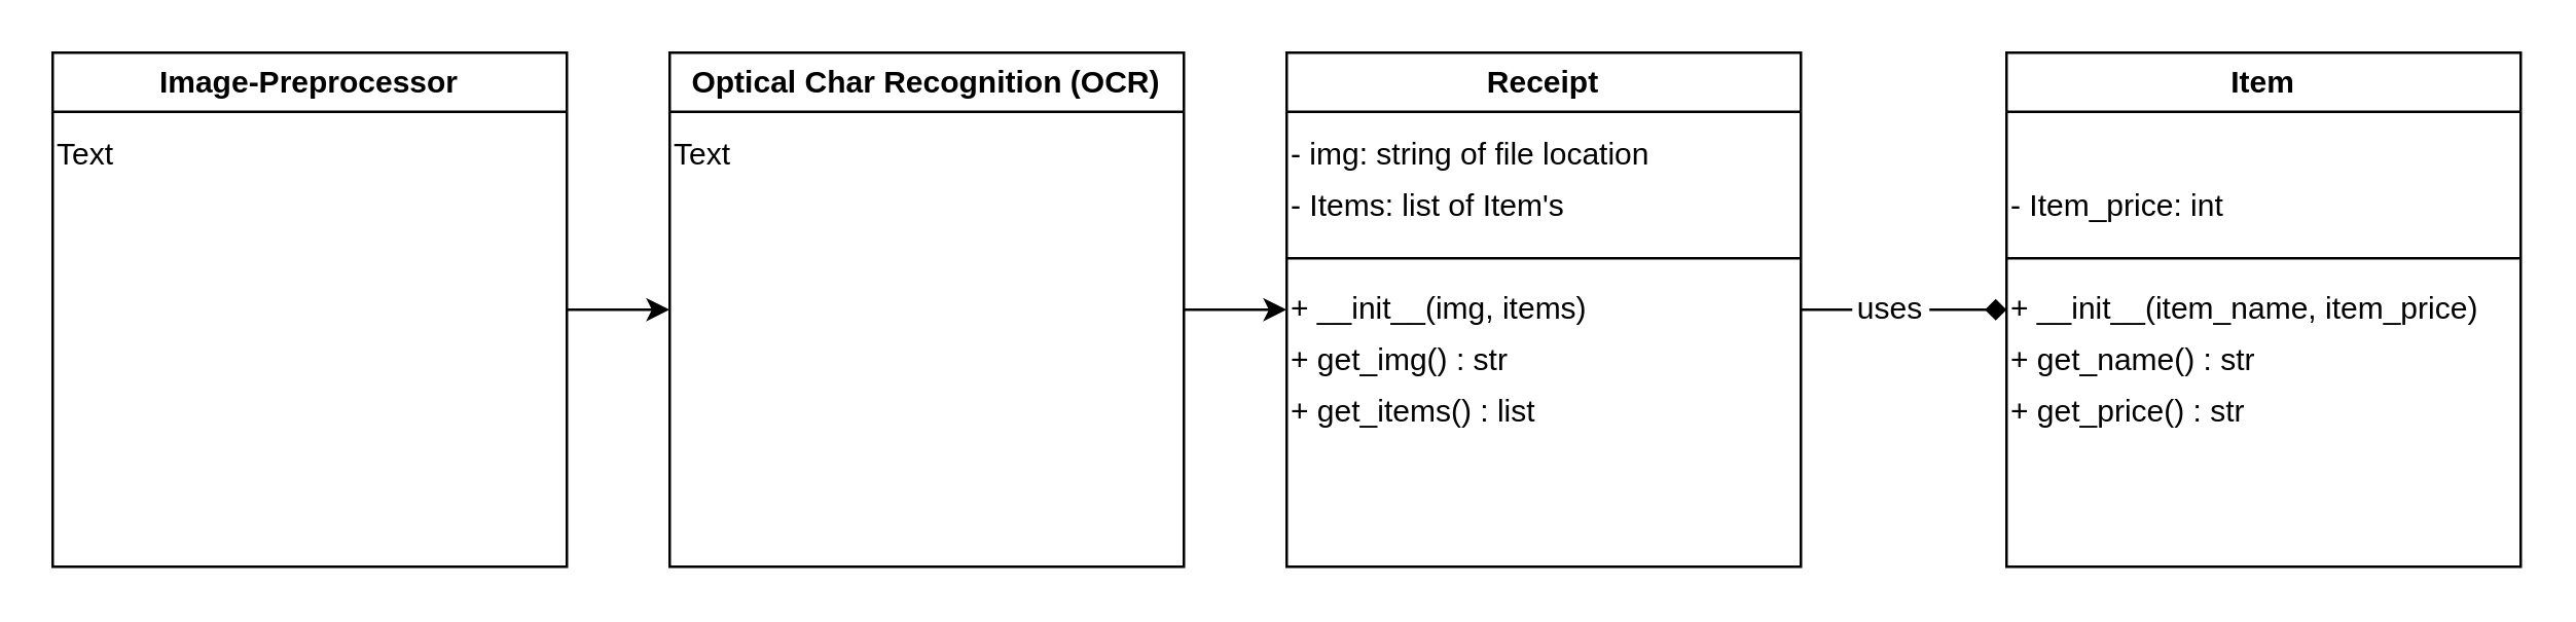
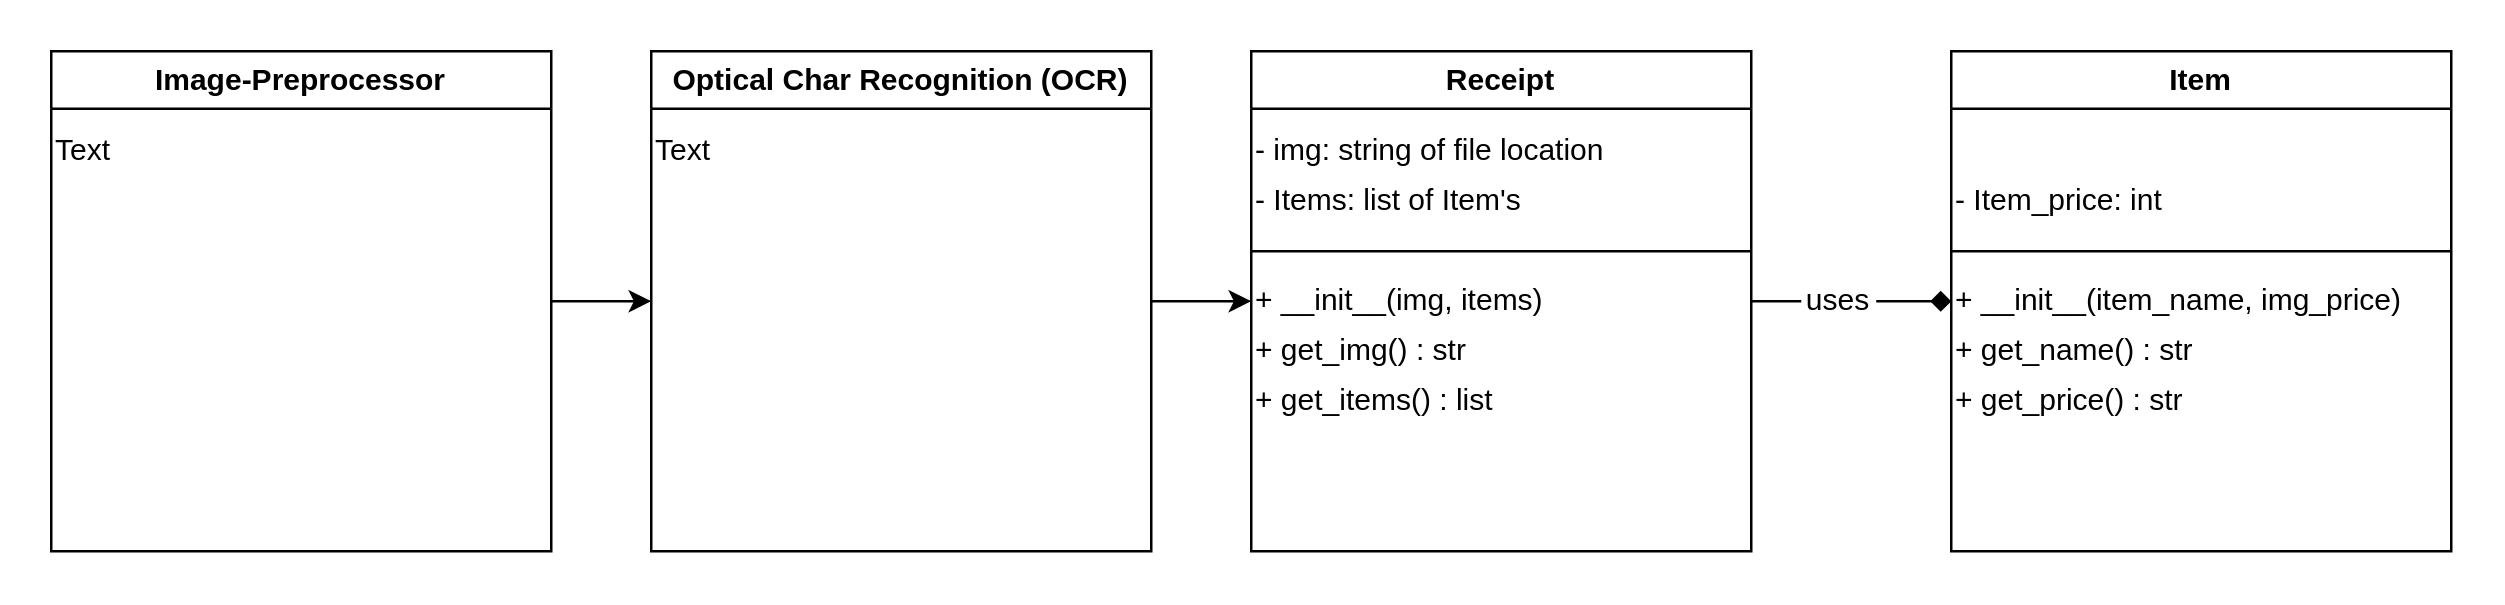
  <mxCell id="0" />
  <mxCell id="1" parent="0" />
  <mxCell id="2" style="edgeStyle=none;html=1;exitX=1;exitY=0.5;exitDx=0;exitDy=0;entryX=0;entryY=0.5;entryDx=0;entryDy=0;" edge="1" parent="1" source="3" target="8"><mxGeometry relative="1" as="geometry" /></mxCell>
  <mxCell id="3" value="Optical Char Recognition (OCR)" style="swimlane;whiteSpace=wrap;html=1;" vertex="1" parent="1"><mxGeometry x="260" y="20" width="200" height="200" as="geometry" /></mxCell>
  <mxCell id="4" value="Text" style="text;html=1;strokeColor=none;fillColor=none;align=left;verticalAlign=middle;whiteSpace=wrap;rounded=0;" vertex="1" parent="3"><mxGeometry y="30" width="200" height="20" as="geometry" /></mxCell>
  <mxCell id="5" style="edgeStyle=none;html=1;exitX=1;exitY=0.5;exitDx=0;exitDy=0;entryX=0;entryY=0.5;entryDx=0;entryDy=0;" edge="1" parent="1" source="6" target="3"><mxGeometry relative="1" as="geometry" /></mxCell>
  <mxCell id="6" value="Image-Preprocessor" style="swimlane;whiteSpace=wrap;html=1;" vertex="1" parent="1"><mxGeometry x="20" y="20" width="200" height="200" as="geometry" /></mxCell>
  <mxCell id="7" value="Text" style="text;html=1;strokeColor=none;fillColor=none;align=left;verticalAlign=middle;whiteSpace=wrap;rounded=0;" vertex="1" parent="6"><mxGeometry y="30" width="200" height="20" as="geometry" /></mxCell>
  <mxCell id="8" value="Receipt" style="swimlane;whiteSpace=wrap;html=1;" vertex="1" parent="1"><mxGeometry x="500" y="20" width="200" height="200" as="geometry" /></mxCell>
  <mxCell id="9" value="- Items: list of Item's" style="text;html=1;strokeColor=none;fillColor=none;align=left;verticalAlign=middle;whiteSpace=wrap;rounded=0;" vertex="1" parent="8"><mxGeometry y="50" width="200" height="20" as="geometry" /></mxCell>
  <mxCell id="10" value="" style="endArrow=none;html=1;" edge="1" parent="8"><mxGeometry width="50" height="50" relative="1" as="geometry"><mxPoint y="80" as="sourcePoint" /><mxPoint x="200" y="80" as="targetPoint" /></mxGeometry></mxCell>
  <mxCell id="11" value="- img: string of file location" style="text;html=1;strokeColor=none;fillColor=none;align=left;verticalAlign=middle;whiteSpace=wrap;rounded=0;" vertex="1" parent="8"><mxGeometry y="30" width="200" height="20" as="geometry" /></mxCell>
  <mxCell id="12" value="+ __init__(img, items)" style="text;html=1;strokeColor=none;fillColor=none;align=left;verticalAlign=middle;whiteSpace=wrap;rounded=0;" vertex="1" parent="8"><mxGeometry y="90" width="200" height="20" as="geometry" /></mxCell>
  <mxCell id="13" value="+ get_img() : str" style="text;html=1;strokeColor=none;fillColor=none;align=left;verticalAlign=middle;whiteSpace=wrap;rounded=0;" vertex="1" parent="8"><mxGeometry y="110" width="200" height="20" as="geometry" /></mxCell>
  <mxCell id="14" value="+ get_items() : list" style="text;html=1;strokeColor=none;fillColor=none;align=left;verticalAlign=middle;whiteSpace=wrap;rounded=0;" vertex="1" parent="8"><mxGeometry y="130" width="200" height="20" as="geometry" /></mxCell>
  <mxCell id="15" value="Item" style="swimlane;whiteSpace=wrap;html=1;" vertex="1" parent="1"><mxGeometry x="780" y="20" width="200" height="200" as="geometry" /></mxCell>
  <mxCell id="16" value="- Item_price: int" style="text;html=1;strokeColor=none;fillColor=none;align=left;verticalAlign=middle;whiteSpace=wrap;rounded=0;" vertex="1" parent="15"><mxGeometry y="50" width="200" height="20" as="geometry" /></mxCell>
  <mxCell id="17" value="" style="endArrow=none;html=1;" edge="1" parent="15"><mxGeometry width="50" height="50" relative="1" as="geometry"><mxPoint y="80" as="sourcePoint" /><mxPoint x="200" y="80" as="targetPoint" /></mxGeometry></mxCell>
- <mxCell id="18" value="+ __init__(item_name, item_price)" style="text;html=1;strokeColor=none;fillColor=none;align=left;verticalAlign=middle;whiteSpace=wrap;rounded=0;" vertex="1" parent="15"><mxGeometry y="90" width="200" height="20" as="geometry" /></mxCell>
+ <mxCell id="18" value="+ __init__(item_name, img_price)" style="text;html=1;strokeColor=none;fillColor=none;align=left;verticalAlign=middle;whiteSpace=wrap;rounded=0;" vertex="1" parent="15"><mxGeometry y="90" width="200" height="20" as="geometry" /></mxCell>
  <mxCell id="19" value="+ get_name() : str" style="text;html=1;strokeColor=none;fillColor=none;align=left;verticalAlign=middle;whiteSpace=wrap;rounded=0;" vertex="1" parent="15"><mxGeometry y="110" width="200" height="20" as="geometry" /></mxCell>
  <mxCell id="20" value="+ get_price() : str" style="text;html=1;strokeColor=none;fillColor=none;align=left;verticalAlign=middle;whiteSpace=wrap;rounded=0;" vertex="1" parent="15"><mxGeometry y="130" width="200" height="20" as="geometry" /></mxCell>
  <mxCell id="21" style="edgeStyle=none;html=1;exitX=1;exitY=0.5;exitDx=0;exitDy=0;entryX=0;entryY=0.5;entryDx=0;entryDy=0;startArrow=none;endArrow=diamond;" edge="1" parent="1" source="23" target="18"><mxGeometry relative="1" as="geometry" /></mxCell>
  <mxCell id="22" value="" style="edgeStyle=none;html=1;exitX=1;exitY=0.5;exitDx=0;exitDy=0;entryX=0;entryY=0.5;entryDx=0;entryDy=0;endArrow=none;" edge="1" parent="1" source="12" target="23"><mxGeometry relative="1" as="geometry"><mxPoint x="700" y="120" as="sourcePoint" /><mxPoint x="780" y="120" as="targetPoint" /></mxGeometry></mxCell>
  <mxCell id="23" value="uses" style="text;html=1;strokeColor=none;fillColor=none;align=center;verticalAlign=middle;whiteSpace=wrap;rounded=0;" vertex="1" parent="1"><mxGeometry x="720" y="105" width="30" height="30" as="geometry" /></mxCell>
